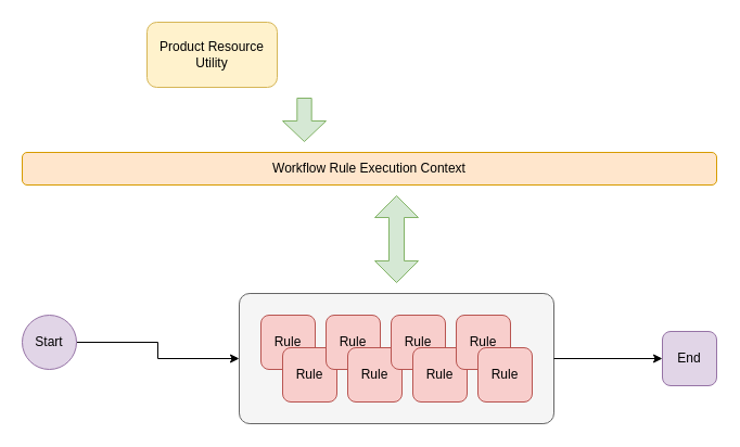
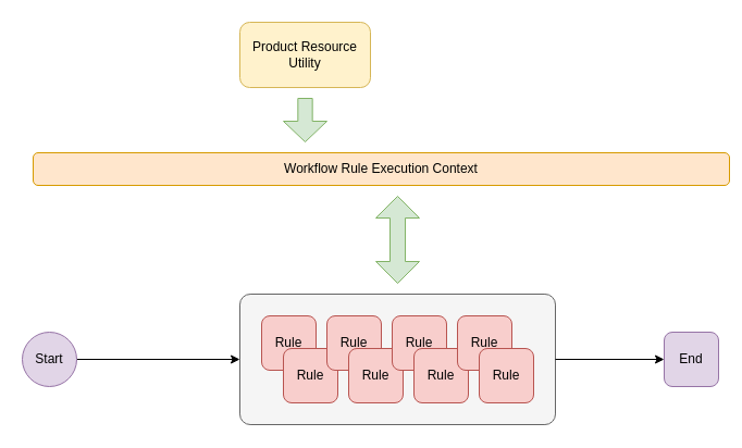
  <mxCell id="0" />
  <mxCell id="1" parent="0" />
  <mxCell id="2" value="" style="group" parent="1" vertex="1" connectable="0"><mxGeometry x="220" y="270" width="290" height="120" as="geometry" /></mxCell>
  <mxCell id="3" value="" style="rounded=1;whiteSpace=wrap;html=1;arcSize=8;fillColor=#f5f5f5;strokeColor=#666666;fontColor=#333333;" parent="2" vertex="1"><mxGeometry width="290" height="120" as="geometry" /></mxCell>
  <mxCell id="4" value="Rule" style="rounded=1;whiteSpace=wrap;html=1;fillColor=#f8cecc;strokeColor=#b85450;" parent="2" vertex="1"><mxGeometry x="20" y="20" width="50" height="50" as="geometry" /></mxCell>
  <mxCell id="5" value="Rule" style="rounded=1;whiteSpace=wrap;html=1;fillColor=#f8cecc;strokeColor=#b85450;" parent="2" vertex="1"><mxGeometry x="40" y="50" width="50" height="50" as="geometry" /></mxCell>
  <mxCell id="6" value="Rule" style="rounded=1;whiteSpace=wrap;html=1;fillColor=#f8cecc;strokeColor=#b85450;" parent="2" vertex="1"><mxGeometry x="80" y="20" width="50" height="50" as="geometry" /></mxCell>
  <mxCell id="7" value="Rule" style="rounded=1;whiteSpace=wrap;html=1;fillColor=#f8cecc;strokeColor=#b85450;" parent="2" vertex="1"><mxGeometry x="100" y="50" width="50" height="50" as="geometry" /></mxCell>
  <mxCell id="8" value="Rule" style="rounded=1;whiteSpace=wrap;html=1;fillColor=#f8cecc;strokeColor=#b85450;" parent="2" vertex="1"><mxGeometry x="140" y="20" width="50" height="50" as="geometry" /></mxCell>
  <mxCell id="9" value="Rule" style="rounded=1;whiteSpace=wrap;html=1;fillColor=#f8cecc;strokeColor=#b85450;" parent="2" vertex="1"><mxGeometry x="160" y="50" width="50" height="50" as="geometry" /></mxCell>
  <mxCell id="10" value="Rule" style="rounded=1;whiteSpace=wrap;html=1;fillColor=#f8cecc;strokeColor=#b85450;" parent="2" vertex="1"><mxGeometry x="200" y="20" width="50" height="50" as="geometry" /></mxCell>
  <mxCell id="11" value="Rule" style="rounded=1;whiteSpace=wrap;html=1;fillColor=#f8cecc;strokeColor=#b85450;" parent="2" vertex="1"><mxGeometry x="220" y="50" width="50" height="50" as="geometry" /></mxCell>
- <mxCell id="12" value="Workflow Rule Execution Context" style="rounded=1;whiteSpace=wrap;html=1;fillColor=#ffe6cc;strokeColor=#d79b00;" parent="1" vertex="1"><mxGeometry x="20" y="140" width="640" height="30" as="geometry" /></mxCell>
+ <mxCell id="12" value="Workflow Rule Execution Context" style="rounded=1;whiteSpace=wrap;html=1;fillColor=#ffe6cc;strokeColor=#d79b00;" parent="1" vertex="1"><mxGeometry x="30" y="140" width="640" height="30" as="geometry" /></mxCell>
  <mxCell id="13" style="edgeStyle=orthogonalEdgeStyle;rounded=0;orthogonalLoop=1;jettySize=auto;html=1;entryX=0;entryY=0.5;entryDx=0;entryDy=0;" parent="1" source="14" target="3" edge="1"><mxGeometry relative="1" as="geometry"><mxPoint x="125" y="330" as="targetPoint" /></mxGeometry></mxCell>
- <mxCell id="14" value="Start" style="ellipse;whiteSpace=wrap;html=1;aspect=fixed;fillColor=#e1d5e7;strokeColor=#9673a6;" parent="1" vertex="1"><mxGeometry x="20" y="290" width="50" height="50" as="geometry" /></mxCell>
+ <mxCell id="14" value="Start" style="ellipse;whiteSpace=wrap;html=1;aspect=fixed;fillColor=#e1d5e7;strokeColor=#9673a6;" parent="1" vertex="1"><mxGeometry x="20" y="305" width="50" height="50" as="geometry" /></mxCell>
  <mxCell id="15" value="End" style="whiteSpace=wrap;html=1;aspect=fixed;fillColor=#e1d5e7;strokeColor=#9673a6;rounded=1;" parent="1" vertex="1"><mxGeometry x="610" y="305" width="50" height="50" as="geometry" /></mxCell>
  <mxCell id="16" style="edgeStyle=orthogonalEdgeStyle;rounded=0;orthogonalLoop=1;jettySize=auto;html=1;entryX=0;entryY=0.5;entryDx=0;entryDy=0;" parent="1" source="3" target="15" edge="1"><mxGeometry relative="1" as="geometry" /></mxCell>
- <mxCell id="17" value="Product Resource Utility" style="rounded=1;whiteSpace=wrap;html=1;fillColor=#fff2cc;strokeColor=#d6b656;" parent="1" vertex="1"><mxGeometry x="135" y="20" width="120" height="60" as="geometry" /></mxCell>
+ <mxCell id="17" value="Product Resource Utility" style="rounded=1;whiteSpace=wrap;html=1;fillColor=#fff2cc;strokeColor=#d6b656;" parent="1" vertex="1"><mxGeometry x="220" y="20" width="120" height="60" as="geometry" /></mxCell>
  <mxCell id="18" value="" style="shape=singleArrow;direction=south;whiteSpace=wrap;html=1;arrowWidth=0.333;arrowSize=0.475;fillColor=#d5e8d4;strokeColor=#82b366;" parent="1" vertex="1"><mxGeometry x="260" y="90" width="40" height="40" as="geometry" /></mxCell>
  <mxCell id="19" value="" style="shape=doubleArrow;direction=south;whiteSpace=wrap;html=1;arrowWidth=0.35;arrowSize=0.25;fillColor=#d5e8d4;strokeColor=#82b366;" parent="1" vertex="1"><mxGeometry x="345" y="180" width="40" height="80" as="geometry" /></mxCell>
